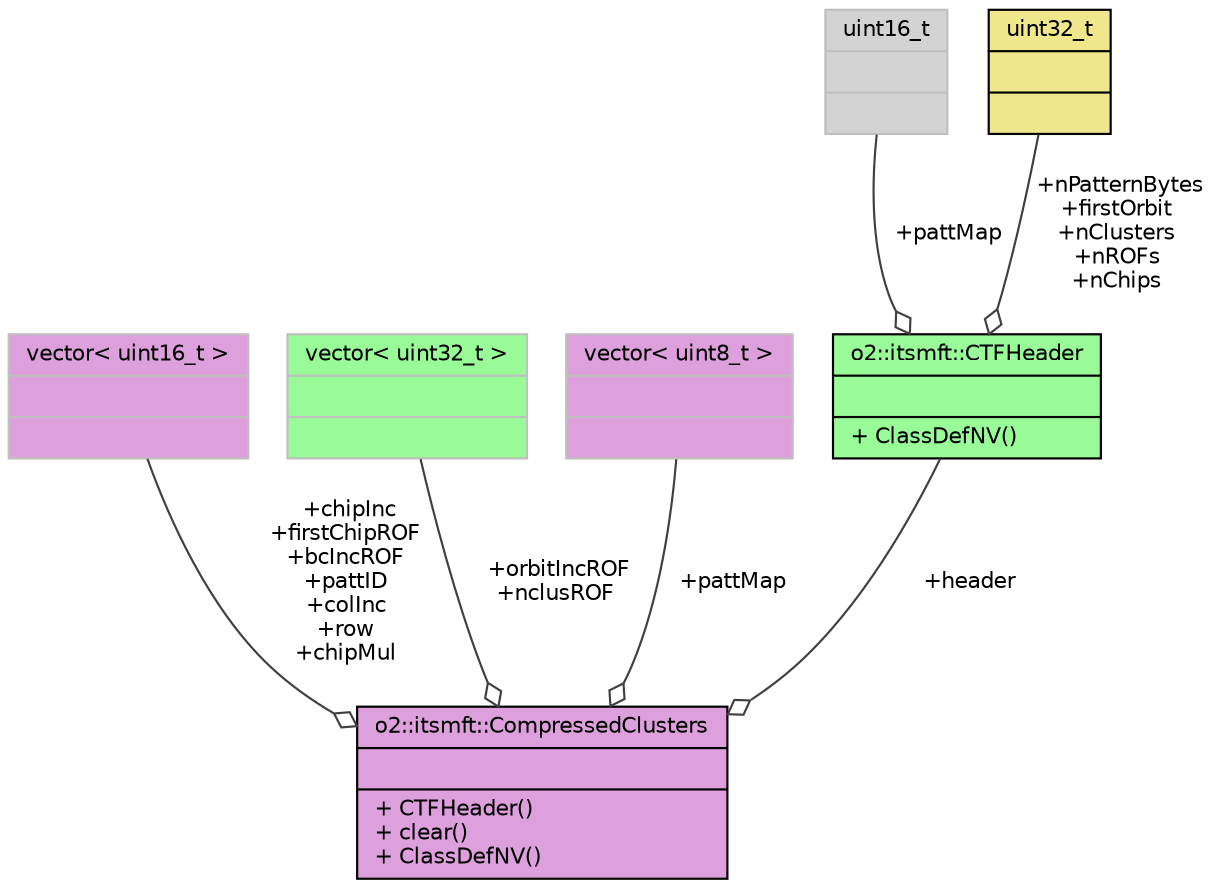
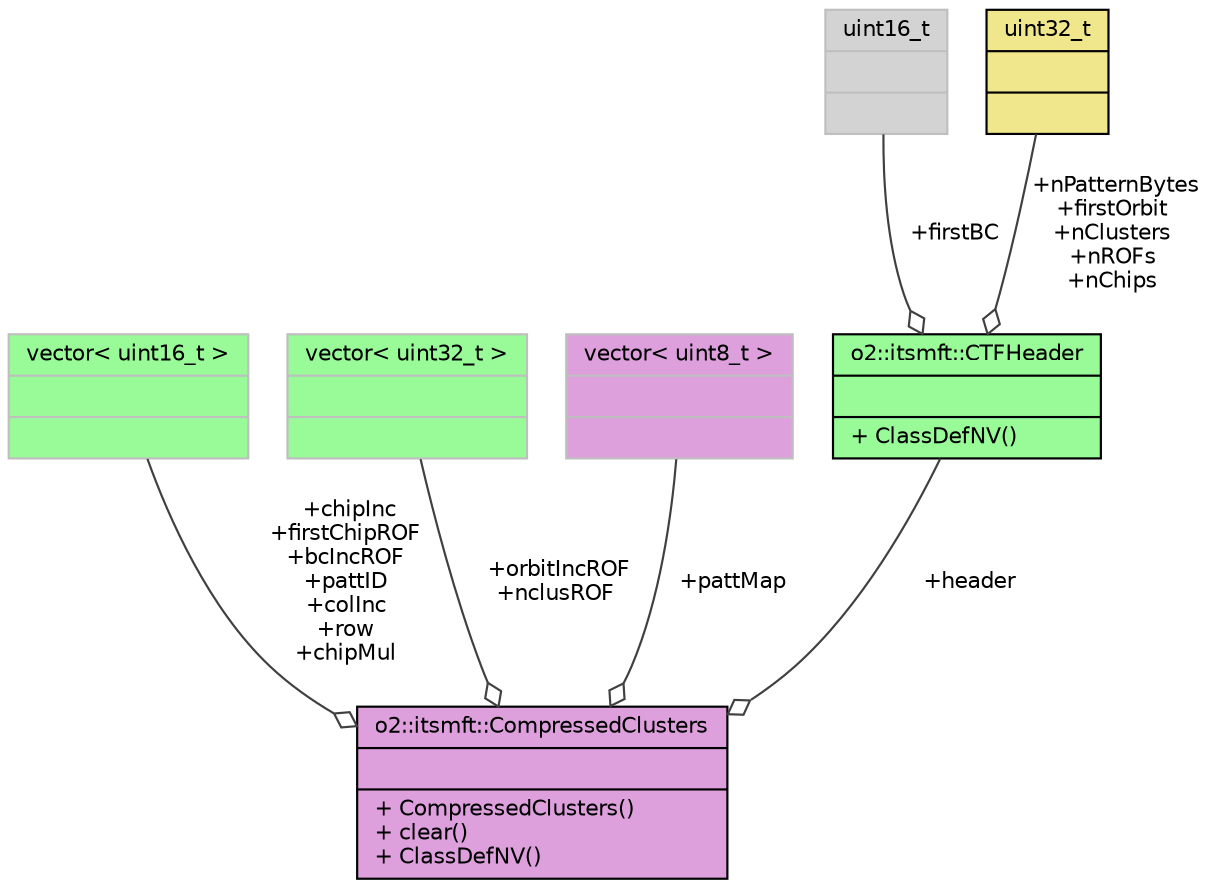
  digraph {
    node [color=grey75 fillcolor=palegreen fontname=Helvetica fontsize=10 shape=record style=filled]
    edge [arrowhead=odiamond color=grey25 fontname=Helvetica fontsize=10 labelfontname=Helvetica labelfontsize=10 style=solid]
-   n1 [color=black fillcolor=plum fontcolor=black height=0.2 label="{o2::itsmft::CompressedClusters\n||+ CTFHeader()\l+ clear()\l+ ClassDefNV()\l}" width=0.4]
-   n2 [fillcolor=plum height=0.2 label="{vector\< uint16_t \>\n||}" width=0.4]
+   n1 [color=black fillcolor=plum fontcolor=black height=0.2 label="{o2::itsmft::CompressedClusters\n||+ CompressedClusters()\l+ clear()\l+ ClassDefNV()\l}" width=0.4]
+   n2 [height=0.2 label="{vector\< uint16_t \>\n||}" width=0.4]
    n3 [height=0.2 label="{vector\< uint32_t \>\n||}" width=0.4]
    n4 [fillcolor=plum height=0.2 label="{vector\< uint8_t \>\n||}" width=0.4]
    n5 [color=black height=0.2 label="{o2::itsmft::CTFHeader\n||+ ClassDefNV()\l}" width=0.4]
    n6 [fillcolor=lightgrey height=0.2 label="{uint16_t\n||}" width=0.4]
    n7 [color=black fillcolor=khaki height=0.2 label="{uint32_t\n||}" width=0.4]
    n2 -> n1 [label=" +chipInc\n+firstChipROF\n+bcIncROF\n+pattID\n+colInc\n+row\n+chipMul"]
    n3 -> n1 [label=" +orbitIncROF\n+nclusROF"]
    n4 -> n1 [label=" +pattMap"]
    n5 -> n1 [label=" +header"]
-   n6 -> n5 [label=" +pattMap"]
+   n6 -> n5 [label=" +firstBC"]
    n7 -> n5 [label=" +nPatternBytes\n+firstOrbit\n+nClusters\n+nROFs\n+nChips"]
  }
